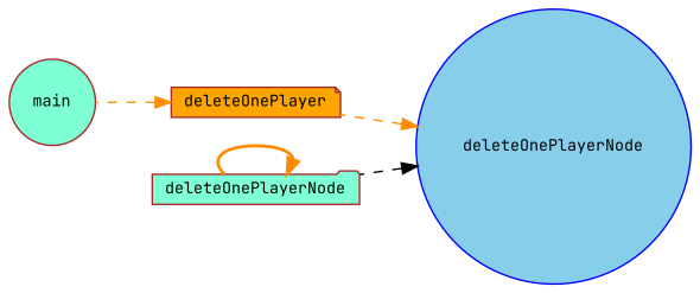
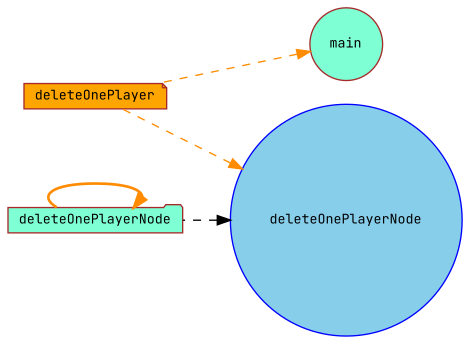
  digraph {
    rankdir=RL
    fontname="JetBrains Mono"
    node [color=brown fillcolor=aquamarine fontname="JetBrains Mono" fontsize=10 shape=circle style=filled]
    edge [color=darkorange dir=back fontname="JetBrains Mono" fontsize=10 labelfontname=Helvetica labelfontsize=10 style=dashed]
    n1 [color=blue fillcolor=skyblue fontcolor=black height=0.2 label=deleteOnePlayerNode width=0.4]
    n2 [fillcolor=orange height=0.2 label=deleteOnePlayer shape=note width=0.4]
    n3 [height=0.2 label=deleteOnePlayerNode shape=folder width=0.4]
    n4 [height=0.2 label=main width=0.4]
    n1 -> n2
    n1 -> n3 [color=black]
-   n2 -> n4
+   n4 -> n2
    n3 -> n3 [style=bold]
  }
